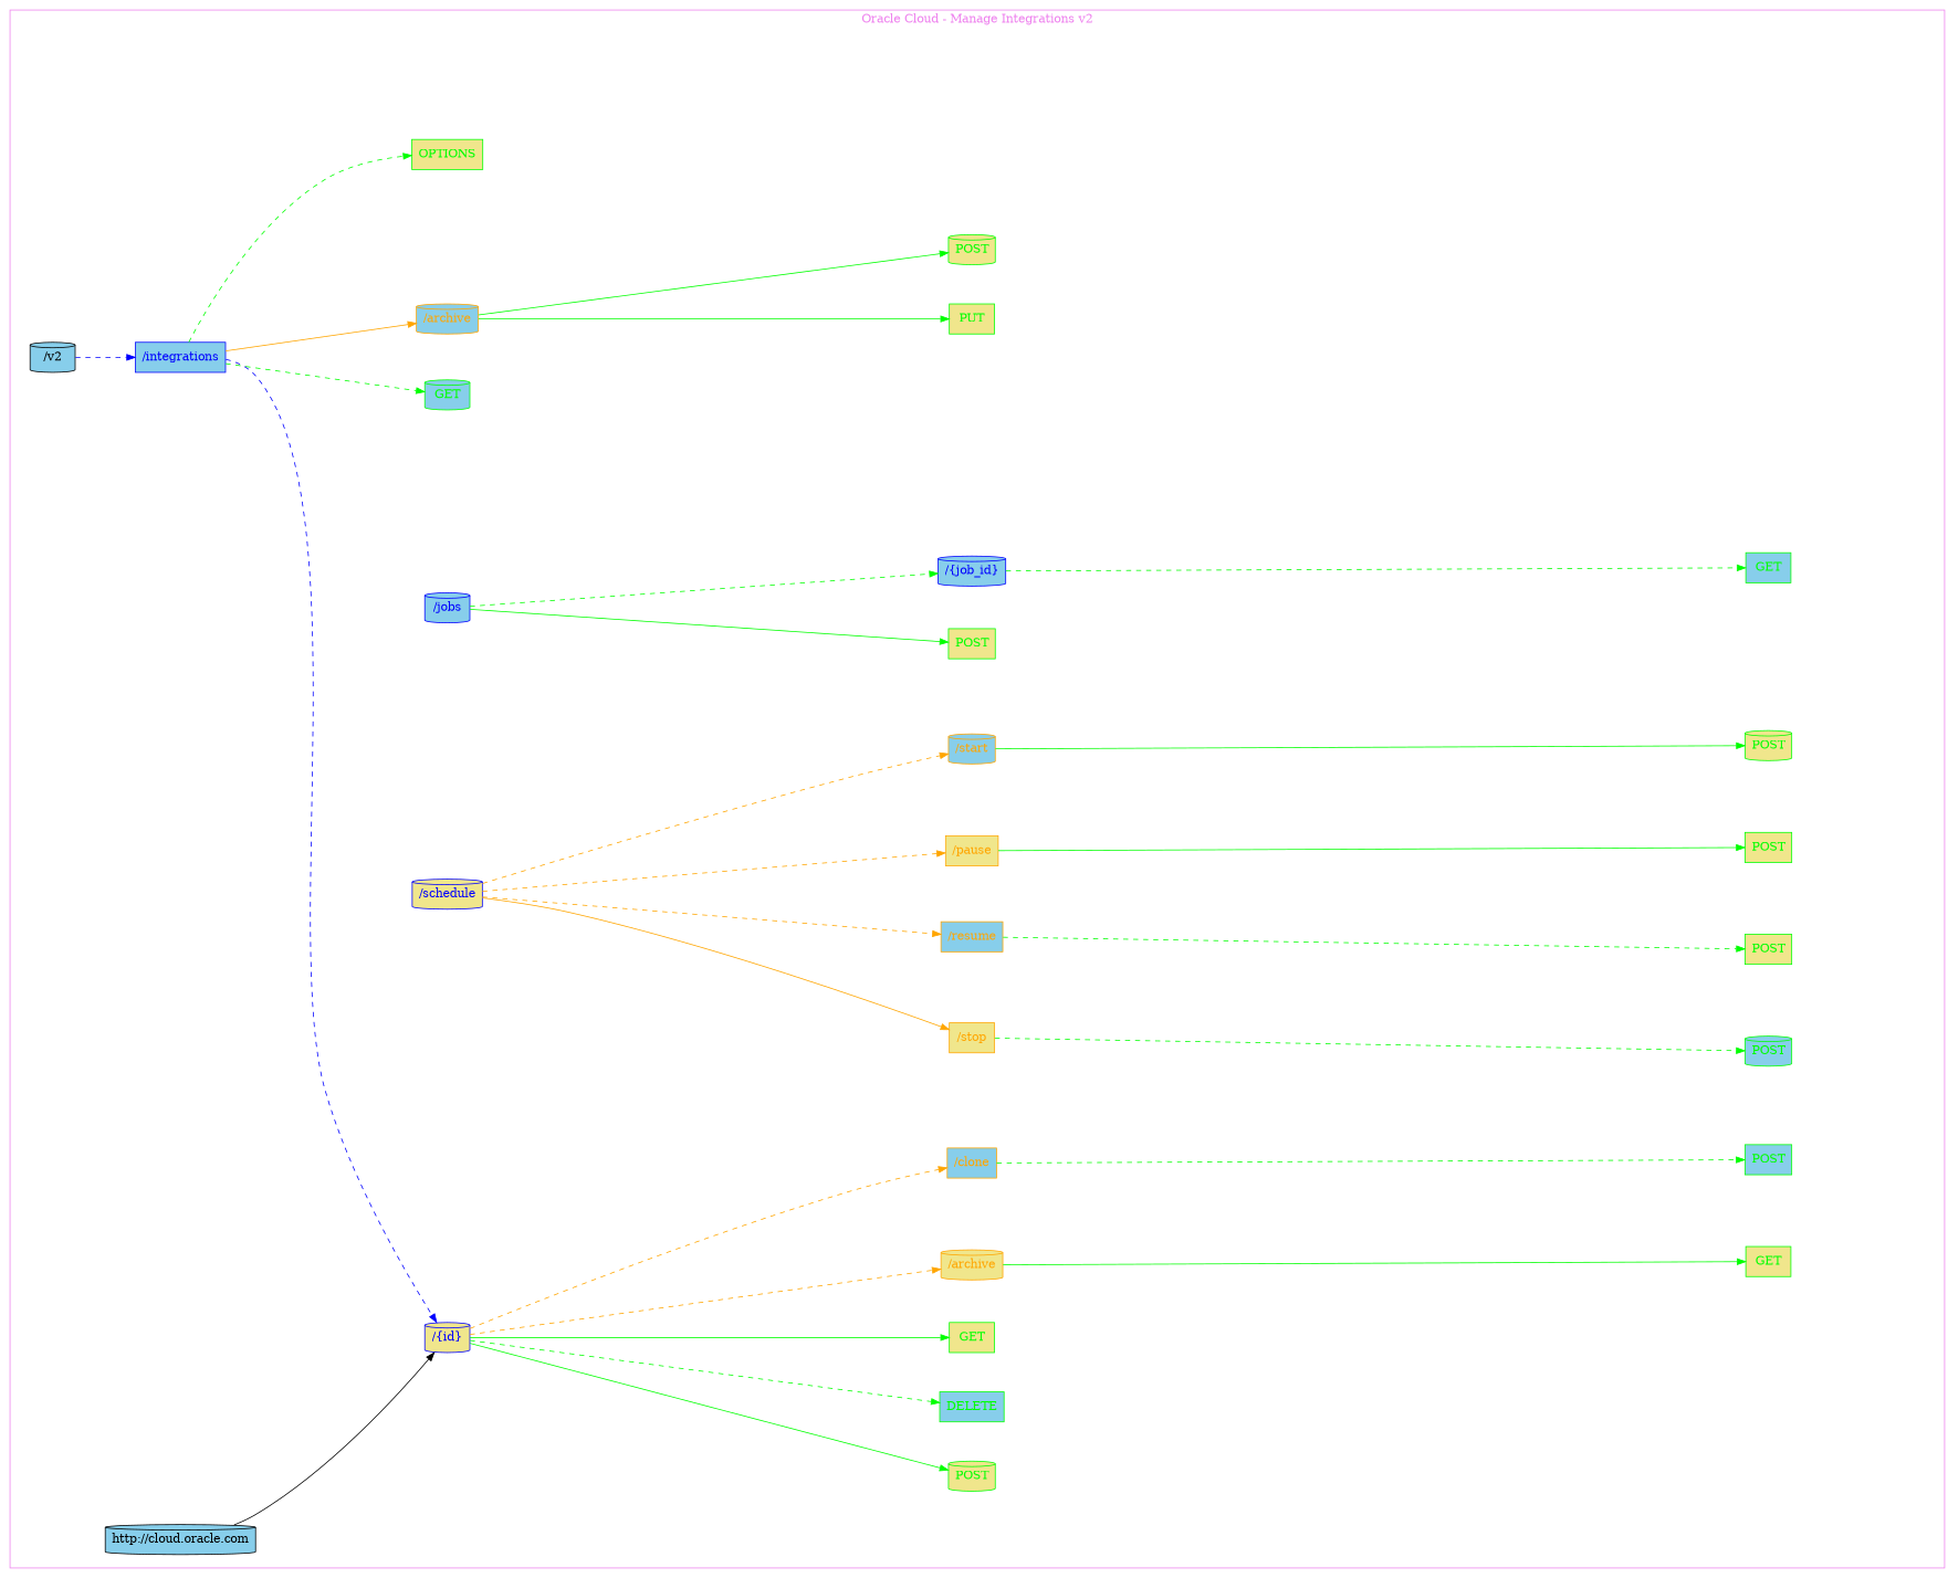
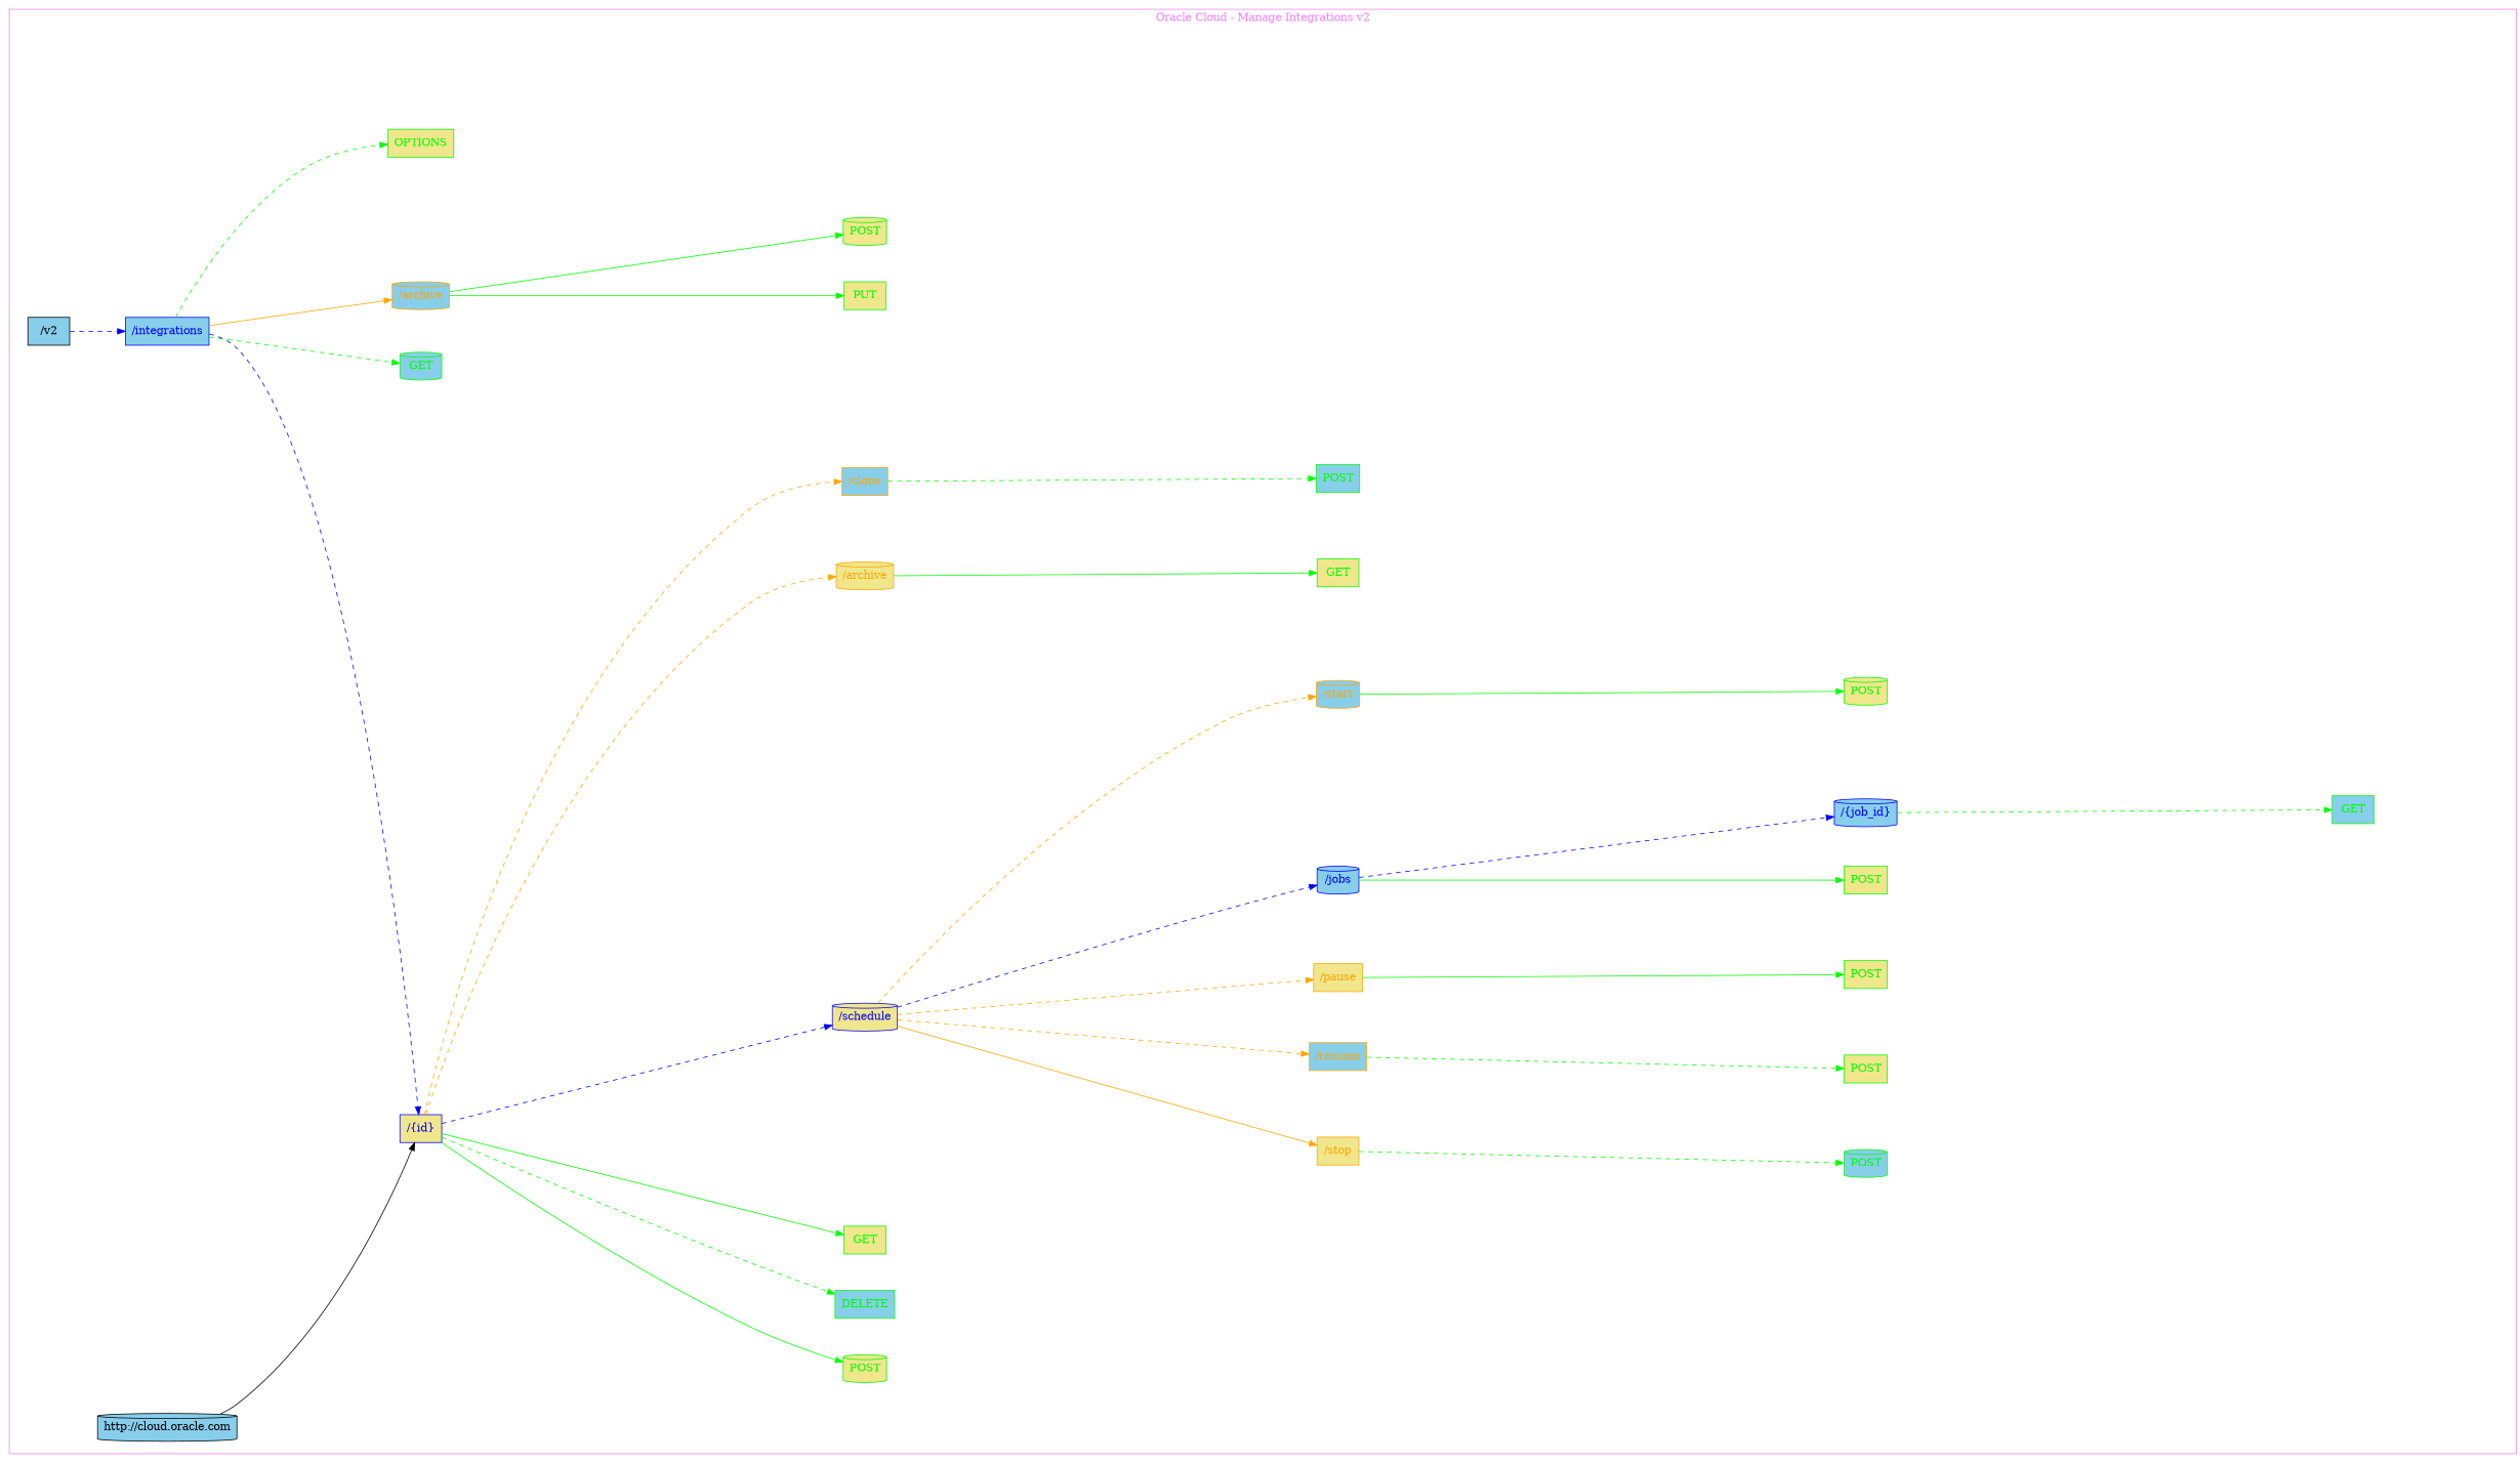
  digraph {
    rankdir=LR
    node [color=green fillcolor=khaki fontcolor=green shape=box style=filled]
    edge [color=green fontcolor=green style=dashed]
    n1 [label=OPTIONS]
    n2 [fillcolor=skyblue label=GET shape=cylinder]
    n3 [label=POST shape=cylinder]
    n4 [fillcolor=skyblue label=DELETE]
    n5 [label=GET]
    n6 [fillcolor=skyblue label=POST shape=cylinder]
    n7 [color=orange fontcolor=orange label="/stop"]
    n8 [label=POST]
    n9 [color=orange fillcolor=skyblue fontcolor=orange label="/resume"]
    n10 [label=POST]
    n11 [color=orange fontcolor=orange label="/pause"]
    n12 [label=POST]
    n13 [fillcolor=skyblue label=GET]
    n14 [color=blue fillcolor=skyblue fontcolor=blue label="/{job_id}" shape=cylinder]
    n15 [color=blue fillcolor=skyblue fontcolor=blue label="/jobs" shape=cylinder]
    n16 [label=POST shape=cylinder]
    n17 [color=orange fillcolor=skyblue fontcolor=orange label="/start" shape=cylinder]
    n18 [color=blue fontcolor=blue label="/schedule" shape=cylinder]
    n19 [label=GET]
    n20 [color=orange fontcolor=orange label="/archive" shape=cylinder]
    n21 [fillcolor=skyblue label=POST]
    n22 [color=orange fillcolor=skyblue fontcolor=orange label="/clone"]
-   n23 [color=blue fontcolor=blue label="/{id}" shape=cylinder]
+   n23 [color=blue fontcolor=blue label="/{id}"]
    n24 [label=PUT]
    n25 [label=POST shape=cylinder]
    n26 [color=orange fillcolor=skyblue fontcolor=orange label="/archive" shape=cylinder]
    n27 [color=blue fillcolor=skyblue fontcolor=blue label="/integrations"]
-   n28 [color=black fillcolor=skyblue fontcolor=black label="/v2" shape=cylinder]
+   n28 [color=black fillcolor=skyblue fontcolor=black label="/v2"]
    n29 [color=black fillcolor=skyblue fontcolor=black label="http://cloud.oracle.com" shape=cylinder]
    subgraph cluster_1 {
      color=violet
      fontcolor=violet
      label="Oracle Cloud - Manage Integrations v2"
      subgraph cluster_2 {
        color=white
        fontcolor=white
        label="Oracle Cloud - Manage Integrations v2"
        n29
        subgraph cluster_3 {
          color=white
          fontcolor=white
          label="Oracle Cloud - Manage Integrations v2"
          n28
          subgraph cluster_4 {
            color=white
            fontcolor=white
            label="Oracle Cloud - Manage Integrations v2"
            n27
            subgraph cluster_5 {
              color=white
              fontcolor=white
              label="Oracle Cloud - Manage Integrations v2"
              n1
            }
            subgraph cluster_6 {
              color=white
              fontcolor=white
              label="Oracle Cloud - Manage Integrations v2"
              n2
            }
            subgraph cluster_7 {
              color=white
              fontcolor=white
              label="Oracle Cloud - Manage Integrations v2"
              n23
              subgraph cluster_8 {
                color=white
                fontcolor=white
                label="Oracle Cloud - Manage Integrations v2"
                n3
              }
              subgraph cluster_9 {
                color=white
                fontcolor=white
                label="Oracle Cloud - Manage Integrations v2"
                n4
              }
              subgraph cluster_10 {
                color=white
                fontcolor=white
                label="Oracle Cloud - Manage Integrations v2"
                n5
              }
              subgraph cluster_11 {
                color=white
                fontcolor=white
                label="Oracle Cloud - Manage Integrations v2"
                n18
                subgraph cluster_12 {
                  color=white
                  fontcolor=white
                  label="Oracle Cloud - Manage Integrations v2"
                  n7
                  subgraph cluster_13 {
                    color=white
                    fontcolor=white
                    label="Oracle Cloud - Manage Integrations v2"
                    n6
                  }
                }
                subgraph cluster_14 {
                  color=white
                  fontcolor=white
                  label="Oracle Cloud - Manage Integrations v2"
                  n9
                  subgraph cluster_15 {
                    color=white
                    fontcolor=white
                    label="Oracle Cloud - Manage Integrations v2"
                    n8
                  }
                }
                subgraph cluster_16 {
                  color=white
                  fontcolor=white
                  label="Oracle Cloud - Manage Integrations v2"
                  n11
                  subgraph cluster_17 {
                    color=white
                    fontcolor=white
                    label="Oracle Cloud - Manage Integrations v2"
                    n10
                  }
                }
                subgraph cluster_18 {
                  color=white
                  fontcolor=white
                  label="Oracle Cloud - Manage Integrations v2"
                  n15
                  subgraph cluster_19 {
                    color=white
                    fontcolor=white
                    label="Oracle Cloud - Manage Integrations v2"
                    n12
                  }
                  subgraph cluster_20 {
                    color=white
                    fontcolor=white
                    label="Oracle Cloud - Manage Integrations v2"
                    n14
                    subgraph cluster_21 {
                      color=white
                      fontcolor=white
                      label="Oracle Cloud - Manage Integrations v2"
                      n13
                    }
                  }
                }
                subgraph cluster_22 {
                  color=white
                  fontcolor=white
                  label="Oracle Cloud - Manage Integrations v2"
                  n17
                  subgraph cluster_23 {
                    color=white
                    fontcolor=white
                    label="Oracle Cloud - Manage Integrations v2"
                    n16
                  }
                }
              }
              subgraph cluster_24 {
                color=white
                fontcolor=white
                label="Oracle Cloud - Manage Integrations v2"
                n20
                subgraph cluster_25 {
                  color=white
                  fontcolor=white
                  label="Oracle Cloud - Manage Integrations v2"
                  n19
                }
              }
              subgraph cluster_26 {
                color=white
                fontcolor=white
                label="Oracle Cloud - Manage Integrations v2"
                n22
                subgraph cluster_27 {
                  color=white
                  fontcolor=white
                  label="Oracle Cloud - Manage Integrations v2"
                  n21
                }
              }
            }
            subgraph cluster_28 {
              color=white
              fontcolor=white
              label="Oracle Cloud - Manage Integrations v2"
              n26
              subgraph cluster_29 {
                color=white
                fontcolor=white
                label="Oracle Cloud - Manage Integrations v2"
                n24
              }
              subgraph cluster_30 {
                color=white
                fontcolor=white
                label="Oracle Cloud - Manage Integrations v2"
                n25
              }
            }
          }
        }
      }
    }
    n7 -> n6
    n9 -> n8
    n11 -> n10 [style=solid]
    n14 -> n13
    n15 -> n12 [style=solid]
-   n15 -> n14 [fontcolor=blue]
+   n15 -> n14 [color=blue fontcolor=blue]
    n17 -> n16 [style=solid]
    n18 -> n7 [color=orange fontcolor=orange style=solid]
    n18 -> n9 [color=orange fontcolor=orange]
    n18 -> n11 [color=orange fontcolor=orange]
+   n18 -> n15 [color=blue fontcolor=blue]
    n18 -> n17 [color=orange fontcolor=orange]
    n20 -> n19 [style=solid]
    n22 -> n21
    n23 -> n3 [style=solid]
    n23 -> n4
    n23 -> n5 [style=solid]
+   n23 -> n18 [color=blue fontcolor=blue]
    n23 -> n20 [color=orange fontcolor=orange]
    n23 -> n22 [color=orange fontcolor=orange]
    n26 -> n24 [style=solid]
    n26 -> n25 [style=solid]
    n27 -> n1
    n27 -> n2
    n27 -> n23 [color=blue fontcolor=blue]
    n27 -> n26 [color=orange fontcolor=orange style=solid]
    n28 -> n27 [color=blue fontcolor=blue]
    n29 -> n23 [color=black fontcolor=black style=solid]
  }
